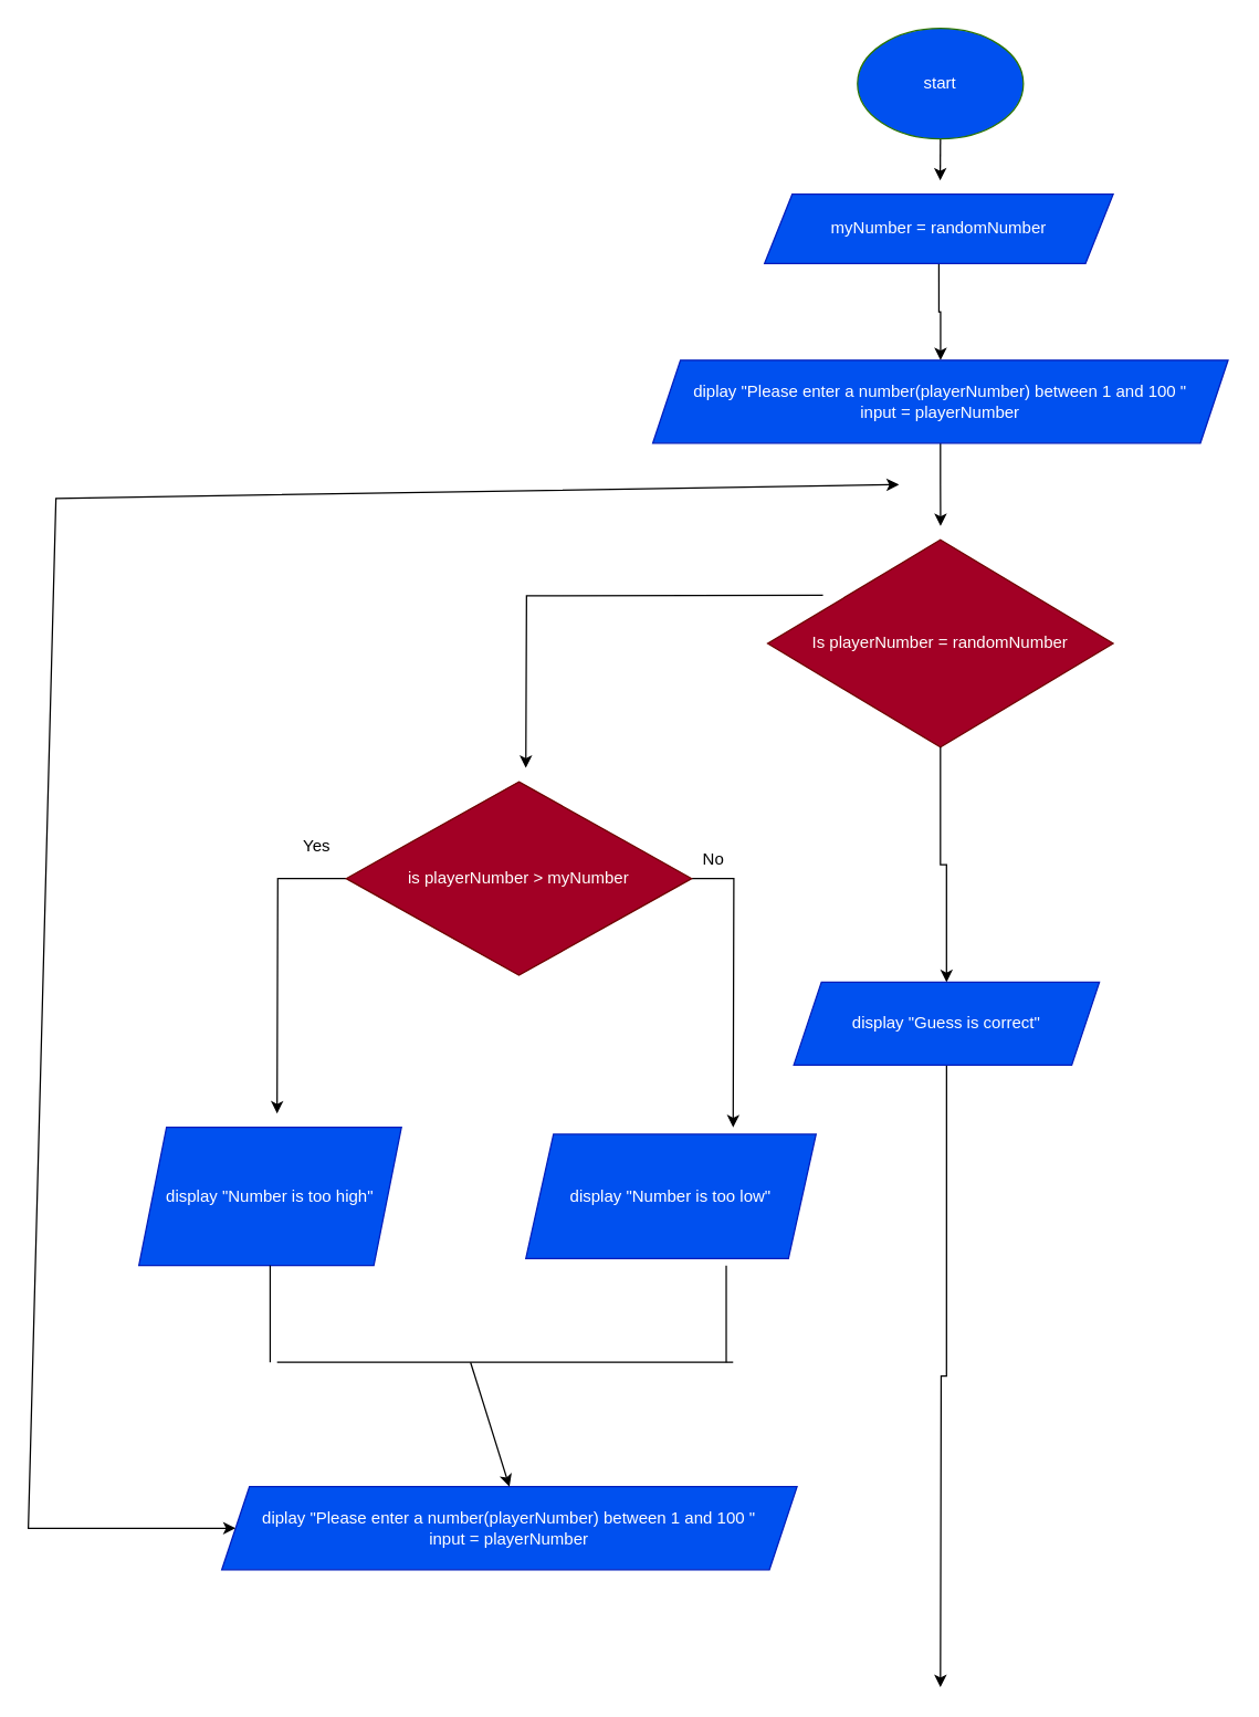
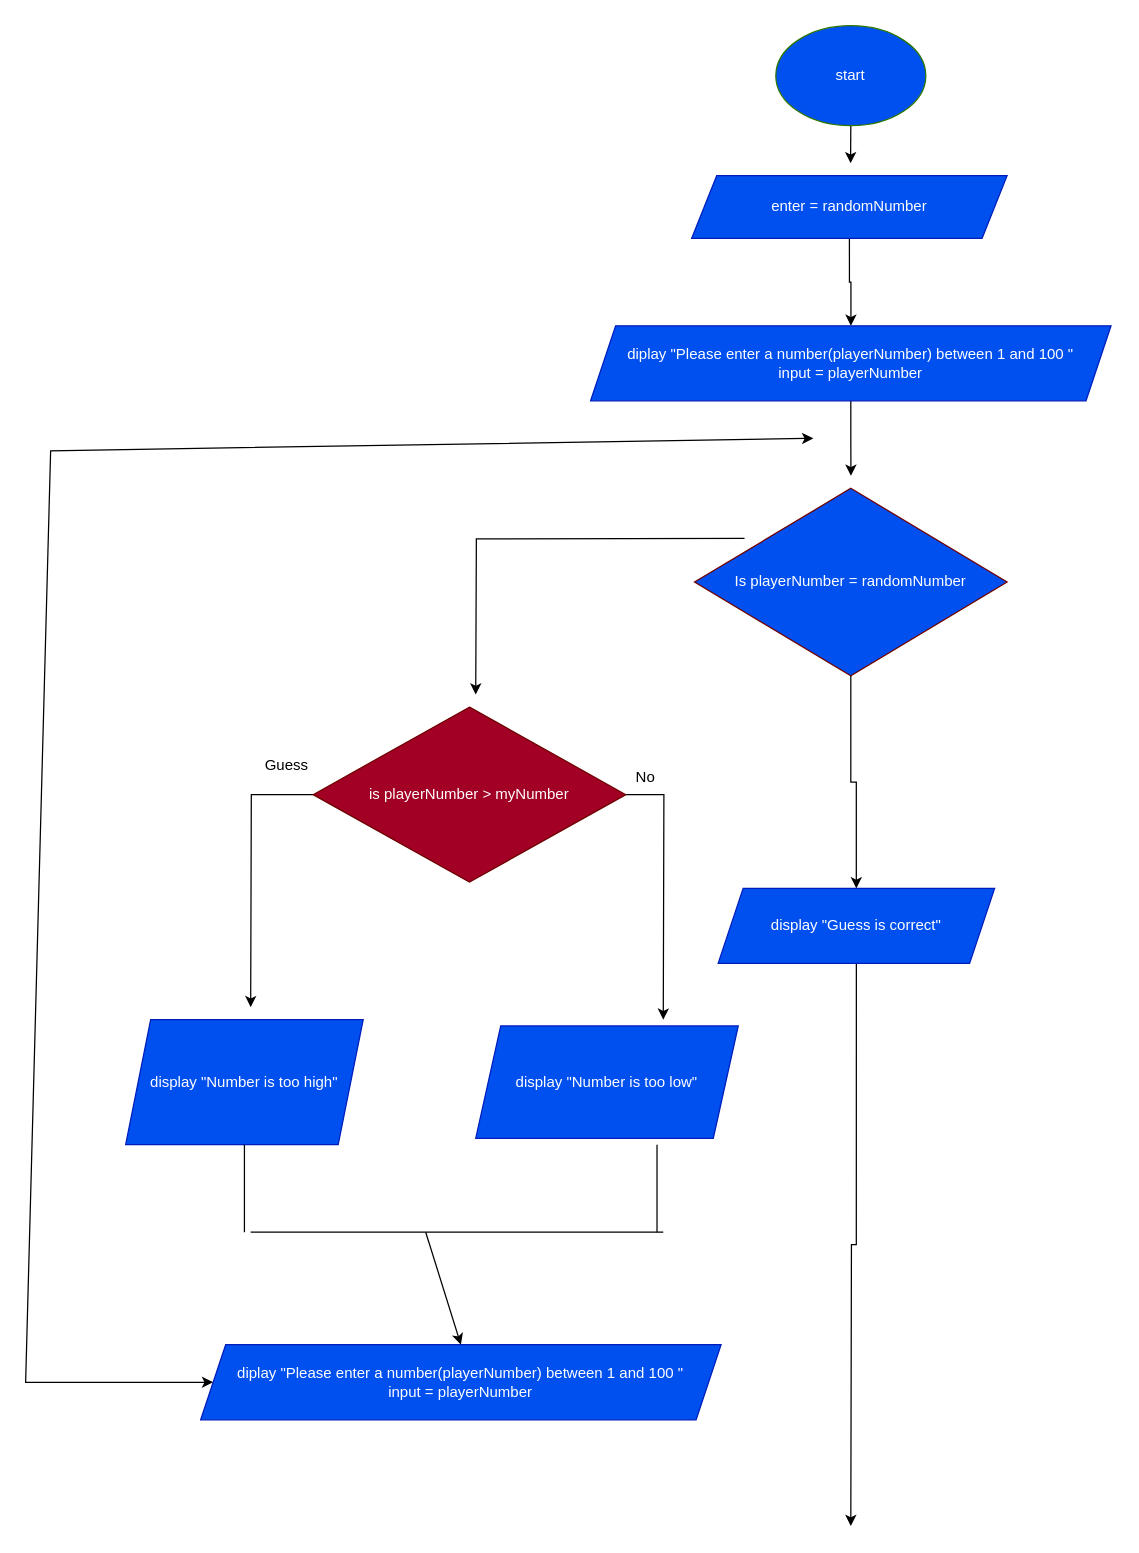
  <mxCell id="0" />
  <mxCell id="1" parent="0" />
  <mxCell id="2" style="edgeStyle=orthogonalEdgeStyle;rounded=0;orthogonalLoop=1;jettySize=auto;html=1;exitX=0.5;exitY=1;exitDx=0;exitDy=0;" parent="1" source="3" edge="1"><mxGeometry relative="1" as="geometry"><mxPoint x="679.828" y="130" as="targetPoint" /></mxGeometry></mxCell>
  <mxCell id="3" value="start" style="ellipse;whiteSpace=wrap;html=1;fillColor=#0050ef;fontColor=#ffffff;strokeColor=#2D7600;" parent="1" vertex="1"><mxGeometry x="620" y="20" width="120" height="80" as="geometry" /></mxCell>
  <mxCell id="4" style="edgeStyle=orthogonalEdgeStyle;rounded=0;orthogonalLoop=1;jettySize=auto;html=1;exitX=0.5;exitY=1;exitDx=0;exitDy=0;" parent="1" source="5" target="7" edge="1"><mxGeometry relative="1" as="geometry"><mxPoint x="680" y="240" as="targetPoint" /></mxGeometry></mxCell>
- <mxCell id="5" value="&lt;div&gt;myNumber = randomNumber&lt;/div&gt;" style="shape=parallelogram;perimeter=parallelogramPerimeter;whiteSpace=wrap;html=1;fixedSize=1;fillColor=#0050ef;fontColor=#ffffff;strokeColor=#001DBC;" parent="1" vertex="1"><mxGeometry x="552.75" y="140" width="252.25" height="50" as="geometry" /></mxCell>
+ <mxCell id="5" value="&lt;div&gt;enter = randomNumber&lt;/div&gt;" style="shape=parallelogram;perimeter=parallelogramPerimeter;whiteSpace=wrap;html=1;fixedSize=1;fillColor=#0050ef;fontColor=#ffffff;strokeColor=#001DBC;" parent="1" vertex="1"><mxGeometry x="552.75" y="140" width="252.25" height="50" as="geometry" /></mxCell>
  <mxCell id="6" style="edgeStyle=orthogonalEdgeStyle;rounded=0;orthogonalLoop=1;jettySize=auto;html=1;exitX=0.5;exitY=1;exitDx=0;exitDy=0;" parent="1" source="7" edge="1"><mxGeometry relative="1" as="geometry"><mxPoint x="680.118" y="380" as="targetPoint" /></mxGeometry></mxCell>
  <mxCell id="7" value="diplay &quot;Please enter a number(playerNumber) between 1 and 100 &quot;&lt;div&gt;input = playerNumber&lt;/div&gt;" style="shape=parallelogram;perimeter=parallelogramPerimeter;whiteSpace=wrap;html=1;fixedSize=1;fillColor=#0050ef;fontColor=#ffffff;strokeColor=#001DBC;" parent="1" vertex="1"><mxGeometry x="471.88" y="260" width="416.25" height="60" as="geometry" /></mxCell>
  <mxCell id="8" style="edgeStyle=orthogonalEdgeStyle;rounded=0;orthogonalLoop=1;jettySize=auto;html=1;exitX=0;exitY=0.5;exitDx=0;exitDy=0;" parent="1" edge="1"><mxGeometry relative="1" as="geometry"><mxPoint x="380" y="555" as="targetPoint" /><mxPoint x="595" y="430" as="sourcePoint" /></mxGeometry></mxCell>
  <mxCell id="9" style="edgeStyle=orthogonalEdgeStyle;rounded=0;orthogonalLoop=1;jettySize=auto;html=1;exitX=0.5;exitY=1;exitDx=0;exitDy=0;" parent="1" source="17" edge="1"><mxGeometry relative="1" as="geometry"><mxPoint x="680" y="1220" as="targetPoint" /></mxGeometry></mxCell>
- <mxCell id="10" value="Is playerNumber = randomNumber" style="rhombus;whiteSpace=wrap;html=1;fillColor=#a20025;fontColor=#ffffff;strokeColor=#6F0000;" parent="1" vertex="1"><mxGeometry x="555" y="390" width="250" height="150" as="geometry" /></mxCell>
+ <mxCell id="10" value="Is playerNumber = randomNumber" style="rhombus;whiteSpace=wrap;html=1;fillColor=#0050ef;fontColor=#ffffff;strokeColor=#6F0000;" parent="1" vertex="1"><mxGeometry x="555" y="390" width="250" height="150" as="geometry" /></mxCell>
  <mxCell id="11" style="edgeStyle=orthogonalEdgeStyle;rounded=0;orthogonalLoop=1;jettySize=auto;html=1;exitX=0;exitY=0.5;exitDx=0;exitDy=0;" parent="1" source="13" edge="1"><mxGeometry relative="1" as="geometry"><mxPoint x="200" y="805" as="targetPoint" /></mxGeometry></mxCell>
  <mxCell id="12" style="edgeStyle=orthogonalEdgeStyle;rounded=0;orthogonalLoop=1;jettySize=auto;html=1;exitX=1;exitY=0.5;exitDx=0;exitDy=0;" parent="1" source="13" edge="1"><mxGeometry relative="1" as="geometry"><mxPoint x="530" y="815" as="targetPoint" /></mxGeometry></mxCell>
  <mxCell id="13" value="is playerNumber &amp;gt; myNumber" style="rhombus;whiteSpace=wrap;html=1;fillColor=#a20025;fontColor=#ffffff;strokeColor=#6F0000;" parent="1" vertex="1"><mxGeometry x="250" y="565" width="250" height="140" as="geometry" /></mxCell>
  <mxCell id="14" value="display &quot;Number is too high&quot;" style="shape=parallelogram;perimeter=parallelogramPerimeter;whiteSpace=wrap;html=1;fixedSize=1;fillColor=#0050ef;fontColor=#ffffff;strokeColor=#001DBC;" parent="1" vertex="1"><mxGeometry x="100" y="815" width="190" height="100" as="geometry" /></mxCell>
  <mxCell id="15" value="display &quot;Number is too low&quot;" style="shape=parallelogram;perimeter=parallelogramPerimeter;whiteSpace=wrap;html=1;fixedSize=1;fillColor=#0050ef;fontColor=#ffffff;strokeColor=#001DBC;" parent="1" vertex="1"><mxGeometry x="380" y="820" width="210" height="90" as="geometry" /></mxCell>
  <mxCell id="16" value="" style="edgeStyle=orthogonalEdgeStyle;rounded=0;orthogonalLoop=1;jettySize=auto;html=1;exitX=0.5;exitY=1;exitDx=0;exitDy=0;" parent="1" source="10" target="17" edge="1"><mxGeometry relative="1" as="geometry"><mxPoint x="680" y="1220" as="targetPoint" /><mxPoint x="680" y="540" as="sourcePoint" /></mxGeometry></mxCell>
  <mxCell id="17" value="display &quot;Guess is correct&quot;" style="shape=parallelogram;perimeter=parallelogramPerimeter;whiteSpace=wrap;html=1;fixedSize=1;fillColor=#0050ef;fontColor=#ffffff;strokeColor=#001DBC;" parent="1" vertex="1"><mxGeometry x="573.88" y="710" width="221.13" height="60" as="geometry" /></mxCell>
  <mxCell id="18" value="diplay &quot;Please enter a number(playerNumber) between 1 and 100 &quot;&lt;div&gt;input = playerNumber&lt;/div&gt;" style="shape=parallelogram;perimeter=parallelogramPerimeter;whiteSpace=wrap;html=1;fixedSize=1;fillColor=#0050ef;fontColor=#ffffff;strokeColor=#001DBC;" parent="1" vertex="1"><mxGeometry x="160" y="1075" width="416.25" height="60" as="geometry" /></mxCell>
  <mxCell id="19" value="" style="endArrow=none;html=1;rounded=0;entryX=0.5;entryY=1;entryDx=0;entryDy=0;" parent="1" target="14" edge="1"><mxGeometry width="50" height="50" relative="1" as="geometry"><mxPoint x="195" y="985" as="sourcePoint" /><mxPoint x="320" y="995" as="targetPoint" /></mxGeometry></mxCell>
  <mxCell id="20" value="" style="endArrow=none;html=1;rounded=0;" parent="1" edge="1"><mxGeometry width="50" height="50" relative="1" as="geometry"><mxPoint x="200" y="985" as="sourcePoint" /><mxPoint x="530" y="985" as="targetPoint" /></mxGeometry></mxCell>
  <mxCell id="21" value="" style="endArrow=none;html=1;rounded=0;entryX=0.5;entryY=1;entryDx=0;entryDy=0;" parent="1" edge="1"><mxGeometry width="50" height="50" relative="1" as="geometry"><mxPoint x="525" y="985" as="sourcePoint" /><mxPoint x="525" y="915" as="targetPoint" /></mxGeometry></mxCell>
  <mxCell id="22" value="" style="endArrow=classic;html=1;rounded=0;entryX=0.5;entryY=0;entryDx=0;entryDy=0;" parent="1" target="18" edge="1"><mxGeometry width="50" height="50" relative="1" as="geometry"><mxPoint x="340" y="985" as="sourcePoint" /><mxPoint x="320" y="995" as="targetPoint" /></mxGeometry></mxCell>
  <mxCell id="23" value="" style="endArrow=classic;startArrow=classic;html=1;rounded=0;exitX=0;exitY=0.5;exitDx=0;exitDy=0;" parent="1" source="18" edge="1"><mxGeometry width="50" height="50" relative="1" as="geometry"><mxPoint x="40" y="1160" as="sourcePoint" /><mxPoint x="650" y="350" as="targetPoint" /><Array as="points"><mxPoint x="20" y="1105" /><mxPoint x="40" y="360" /></Array></mxGeometry></mxCell>
- <mxCell id="24" value="Yes" style="text;html=1;align=center;verticalAlign=middle;whiteSpace=wrap;rounded=0;" vertex="1" parent="1"><mxGeometry x="199" y="597" width="60" height="30" as="geometry" /></mxCell>
+ <mxCell id="24" value="Guess" style="text;html=1;align=center;verticalAlign=middle;whiteSpace=wrap;rounded=0;" vertex="1" parent="1"><mxGeometry x="199" y="597" width="60" height="30" as="geometry" /></mxCell>
  <mxCell id="25" value="No" style="text;html=1;align=center;verticalAlign=middle;whiteSpace=wrap;rounded=0;" vertex="1" parent="1"><mxGeometry x="486" y="606" width="60" height="30" as="geometry" /></mxCell>
